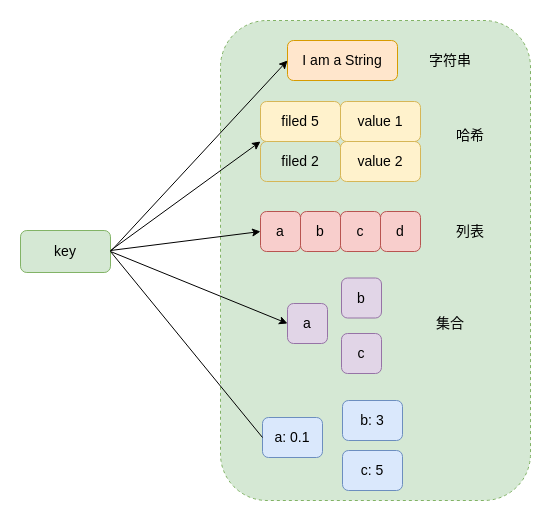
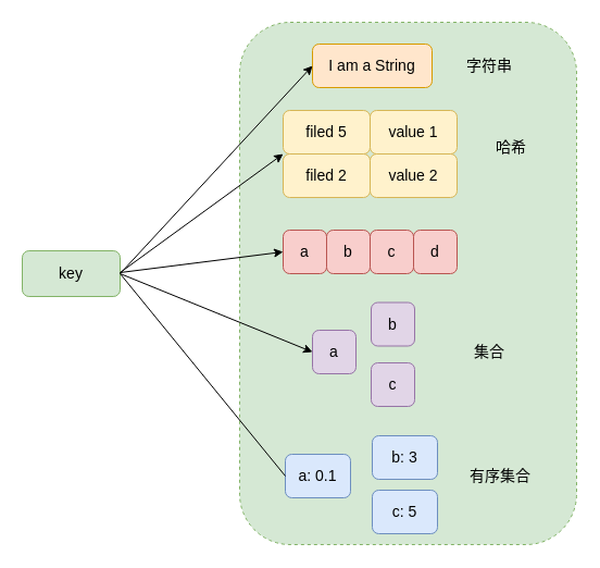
  <mxCell id="0" />
  <mxCell id="1" parent="0" />
  <mxCell id="2" value="" style="rounded=1;whiteSpace=wrap;html=1;fillColor=#d5e8d4;strokeColor=#82b366;dashed=1;fontSize=14;" vertex="1" parent="1"><mxGeometry x="220" y="20" width="310" height="480" as="geometry" /></mxCell>
  <mxCell id="3" value="&lt;font style=&quot;font-size: 14px;&quot;&gt;I am a String&lt;/font&gt;" style="rounded=1;whiteSpace=wrap;html=1;fillColor=#ffe6cc;strokeColor=#d79b00;fontSize=14;" vertex="1" parent="1"><mxGeometry x="287" y="40" width="110" height="40" as="geometry" /></mxCell>
  <mxCell id="4" value="filed 5" style="rounded=1;whiteSpace=wrap;html=1;fillColor=#fff2cc;strokeColor=#d6b656;fontSize=14;" vertex="1" parent="1"><mxGeometry x="260" y="101" width="80" height="40" as="geometry" /></mxCell>
  <mxCell id="5" value="value 1" style="rounded=1;whiteSpace=wrap;html=1;fillColor=#fff2cc;strokeColor=#d6b656;fontSize=14;" vertex="1" parent="1"><mxGeometry x="340" y="101" width="80" height="40" as="geometry" /></mxCell>
- <mxCell id="6" value="filed 2" style="rounded=1;whiteSpace=wrap;html=1;fillColor=#d5e8d4;strokeColor=#d6b656;fontSize=14;" vertex="1" parent="1"><mxGeometry x="260" y="141" width="80" height="40" as="geometry" /></mxCell>
+ <mxCell id="6" value="filed 2" style="rounded=1;whiteSpace=wrap;html=1;fillColor=#fff2cc;strokeColor=#d6b656;fontSize=14;" vertex="1" parent="1"><mxGeometry x="260" y="141" width="80" height="40" as="geometry" /></mxCell>
  <mxCell id="7" value="value 2" style="rounded=1;whiteSpace=wrap;html=1;fillColor=#fff2cc;strokeColor=#d6b656;fontSize=14;" vertex="1" parent="1"><mxGeometry x="340" y="141" width="80" height="40" as="geometry" /></mxCell>
  <mxCell id="8" value="a" style="rounded=1;whiteSpace=wrap;html=1;fillColor=#f8cecc;strokeColor=#b85450;fontSize=14;" vertex="1" parent="1"><mxGeometry x="260" y="211" width="40" height="40" as="geometry" /></mxCell>
  <mxCell id="9" value="b" style="rounded=1;whiteSpace=wrap;html=1;fillColor=#f8cecc;strokeColor=#b85450;fontSize=14;" vertex="1" parent="1"><mxGeometry x="300" y="211" width="40" height="40" as="geometry" /></mxCell>
  <mxCell id="10" value="c" style="rounded=1;whiteSpace=wrap;html=1;fillColor=#f8cecc;strokeColor=#b85450;fontSize=14;" vertex="1" parent="1"><mxGeometry x="340" y="211" width="40" height="40" as="geometry" /></mxCell>
  <mxCell id="11" value="d" style="rounded=1;whiteSpace=wrap;html=1;fillColor=#f8cecc;strokeColor=#b85450;fontSize=14;" vertex="1" parent="1"><mxGeometry x="380" y="211" width="40" height="40" as="geometry" /></mxCell>
  <mxCell id="12" value="a" style="rounded=1;whiteSpace=wrap;html=1;fillColor=#e1d5e7;strokeColor=#9673a6;fontSize=14;" vertex="1" parent="1"><mxGeometry x="287" y="303" width="40" height="40" as="geometry" /></mxCell>
  <mxCell id="13" value="b" style="rounded=1;whiteSpace=wrap;html=1;fillColor=#e1d5e7;strokeColor=#9673a6;fontSize=14;" vertex="1" parent="1"><mxGeometry x="341" y="277.5" width="40" height="40" as="geometry" /></mxCell>
  <mxCell id="14" value="c" style="rounded=1;whiteSpace=wrap;html=1;fillColor=#e1d5e7;strokeColor=#9673a6;fontSize=14;" vertex="1" parent="1"><mxGeometry x="341" y="333" width="40" height="40" as="geometry" /></mxCell>
  <mxCell id="15" value="a: 0.1" style="rounded=1;whiteSpace=wrap;html=1;fillColor=#dae8fc;strokeColor=#6c8ebf;fontSize=14;" vertex="1" parent="1"><mxGeometry x="262" y="417" width="60" height="40" as="geometry" /></mxCell>
  <mxCell id="16" value="c: 5" style="rounded=1;whiteSpace=wrap;html=1;fillColor=#dae8fc;strokeColor=#6c8ebf;fontSize=14;" vertex="1" parent="1"><mxGeometry x="342" y="450" width="60" height="40" as="geometry" /></mxCell>
  <mxCell id="17" value="b: 3" style="rounded=1;whiteSpace=wrap;html=1;fillColor=#dae8fc;strokeColor=#6c8ebf;fontSize=14;" vertex="1" parent="1"><mxGeometry x="342" y="400" width="60" height="40" as="geometry" /></mxCell>
  <mxCell id="18" value="字符串" style="text;html=1;align=center;verticalAlign=middle;whiteSpace=wrap;rounded=0;fontSize=14;" vertex="1" parent="1"><mxGeometry x="420" y="45" width="60" height="30" as="geometry" /></mxCell>
  <mxCell id="19" value="哈希" style="text;html=1;align=center;verticalAlign=middle;whiteSpace=wrap;rounded=0;fontSize=14;" vertex="1" parent="1"><mxGeometry x="440" y="120" width="60" height="30" as="geometry" /></mxCell>
- <mxCell id="20" value="列表" style="text;html=1;align=center;verticalAlign=middle;whiteSpace=wrap;rounded=0;fontSize=14;" vertex="1" parent="1"><mxGeometry x="440" y="216" width="60" height="30" as="geometry" /></mxCell>
  <mxCell id="21" value="集合" style="text;html=1;align=center;verticalAlign=middle;whiteSpace=wrap;rounded=0;fontSize=14;" vertex="1" parent="1"><mxGeometry x="420" y="308" width="60" height="30" as="geometry" /></mxCell>
+ <mxCell id="22" value="有序集合" style="text;html=1;align=center;verticalAlign=middle;whiteSpace=wrap;rounded=0;fontSize=14;" vertex="1" parent="1"><mxGeometry x="430" y="422" width="60" height="30" as="geometry" /></mxCell>
  <mxCell id="23" style="rounded=0;orthogonalLoop=1;jettySize=auto;html=1;entryX=0;entryY=0.5;entryDx=0;entryDy=0;exitX=1;exitY=0.5;exitDx=0;exitDy=0;" edge="1" parent="1" source="24" target="3"><mxGeometry relative="1" as="geometry" /></mxCell>
  <mxCell id="24" value="&lt;font style=&quot;font-size: 14px;&quot;&gt;key&lt;/font&gt;" style="rounded=1;whiteSpace=wrap;html=1;glass=0;fillColor=#d5e8d4;strokeColor=#82b366;" vertex="1" parent="1"><mxGeometry x="20" y="230" width="90" height="42" as="geometry" /></mxCell>
  <mxCell id="25" style="rounded=0;orthogonalLoop=1;jettySize=auto;html=1;entryX=0;entryY=0;entryDx=0;entryDy=0;" edge="1" parent="1" target="6"><mxGeometry relative="1" as="geometry"><mxPoint x="110" y="250" as="sourcePoint" /><mxPoint x="297" y="70" as="targetPoint" /></mxGeometry></mxCell>
  <mxCell id="26" style="rounded=0;orthogonalLoop=1;jettySize=auto;html=1;entryX=0;entryY=0.5;entryDx=0;entryDy=0;" edge="1" parent="1" target="8"><mxGeometry relative="1" as="geometry"><mxPoint x="110" y="250" as="sourcePoint" /><mxPoint x="307" y="80" as="targetPoint" /></mxGeometry></mxCell>
  <mxCell id="27" style="rounded=0;orthogonalLoop=1;jettySize=auto;html=1;entryX=0;entryY=0.5;entryDx=0;entryDy=0;exitX=1;exitY=0.5;exitDx=0;exitDy=0;" edge="1" parent="1" source="24" target="12"><mxGeometry relative="1" as="geometry"><mxPoint x="120" y="260" as="sourcePoint" /><mxPoint x="270" y="241" as="targetPoint" /></mxGeometry></mxCell>
  <mxCell id="28" style="rounded=0;orthogonalLoop=1;jettySize=auto;html=1;entryX=0;entryY=0.5;entryDx=0;entryDy=0;exitX=1;exitY=0.5;exitDx=0;exitDy=0;endArrow=none;" edge="1" parent="1" source="24" target="15"><mxGeometry relative="1" as="geometry"><mxPoint x="130" y="270" as="sourcePoint" /><mxPoint x="280" y="251" as="targetPoint" /></mxGeometry></mxCell>
